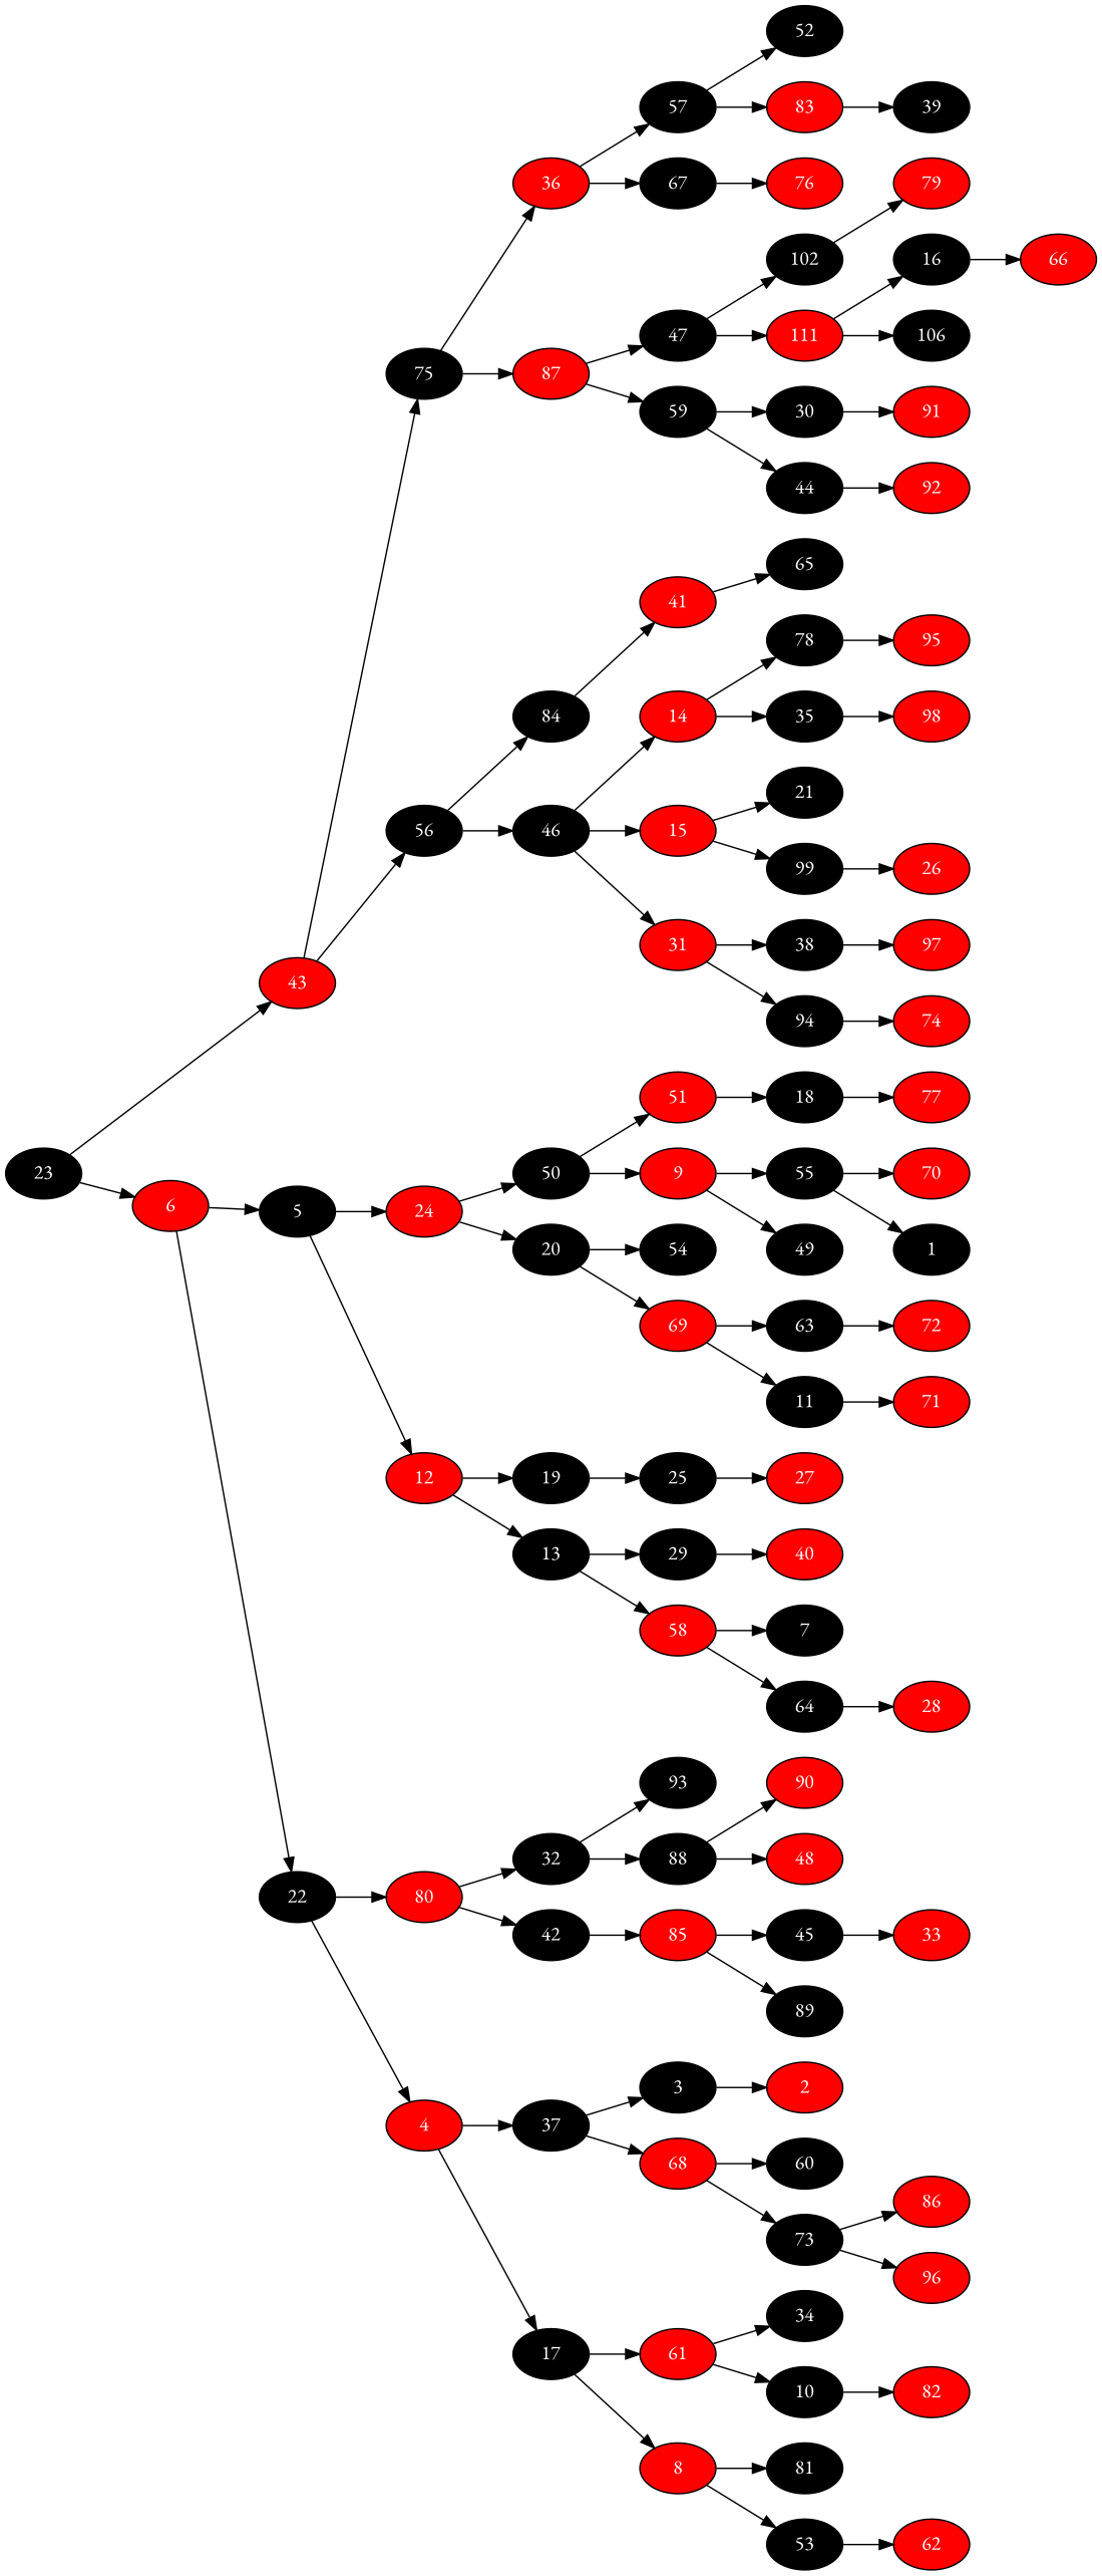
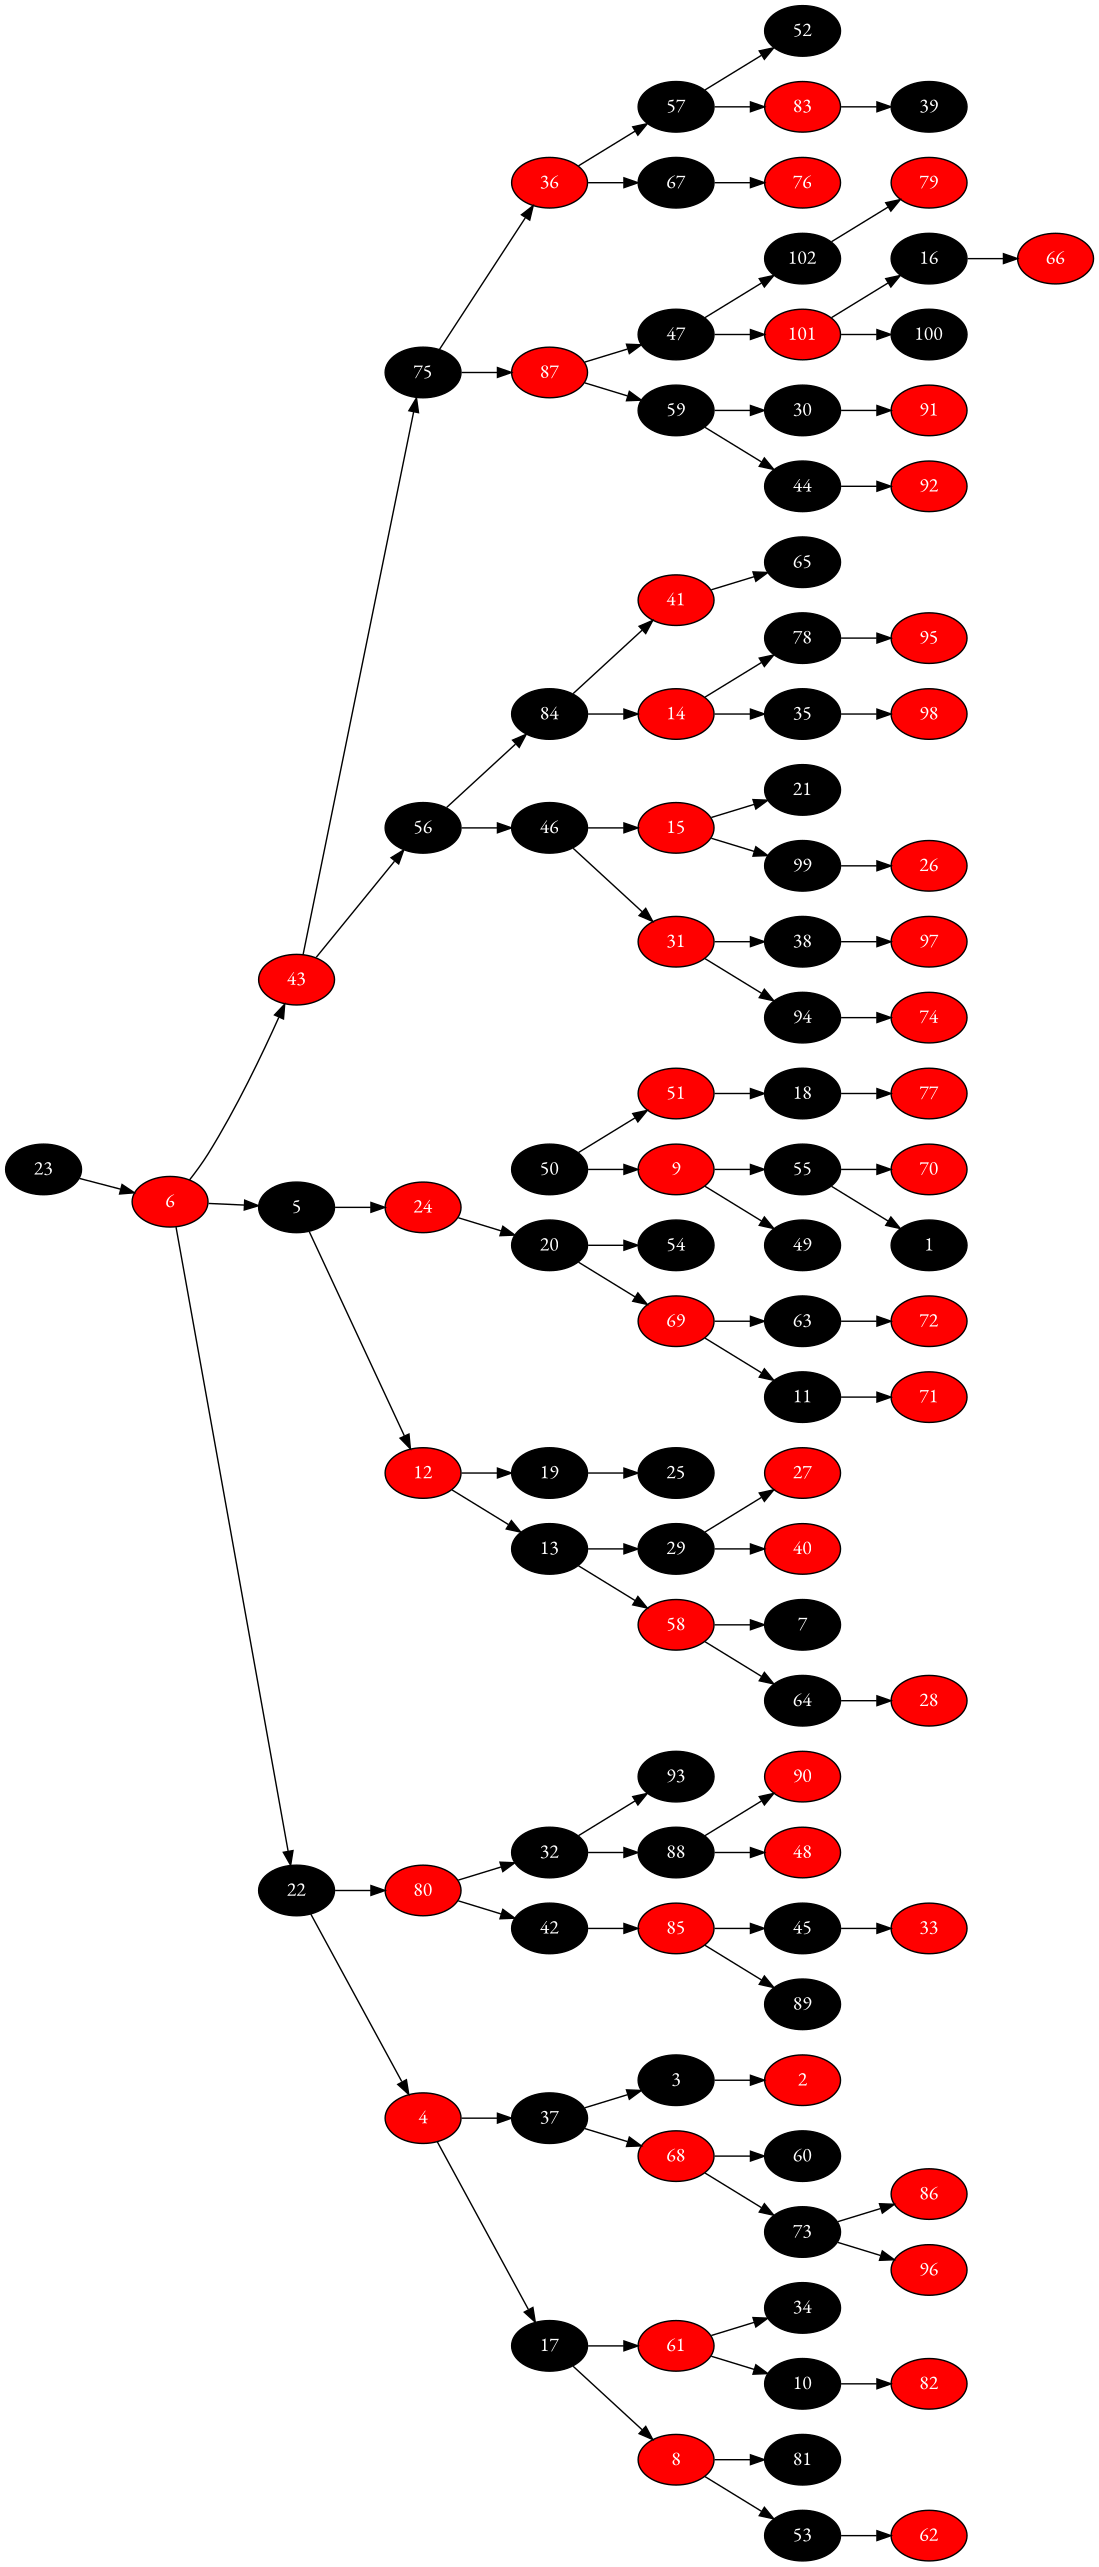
  digraph {
    fontname="EB Garamond"
    rankdir=LR
    node [fillcolor=" black" fontcolor=" white" fontname="EB Garamond" style=filled]
    edge [color=black fontname="EB Garamond"]
    23
    43 [fillcolor=" red"]
    75
    36 [fillcolor=" red"]
    57
    52
    83 [fillcolor=" red"]
    39
    67
    76 [fillcolor=" red"]
    87 [fillcolor=" red"]
    47
    102
    79 [fillcolor=" red"]
-   101 [fillcolor=" red" label=111]
+   101 [fillcolor=" red"]
    16
    66 [fillcolor=" red"]
-   100 [label=106]
+   100
    59
    30
    91 [fillcolor=" red"]
    44
    92 [fillcolor=" red"]
    56
    84
    14 [fillcolor=" red"]
    35
    98 [fillcolor=" red"]
    78
    95 [fillcolor=" red"]
    41 [fillcolor=" red"]
    65
    46
    15 [fillcolor=" red"]
    21
    99
    26 [fillcolor=" red"]
    31 [fillcolor=" red"]
    38
    97 [fillcolor=" red"]
    94
    74 [fillcolor=" red"]
    6 [fillcolor=" red"]
    22
    80 [fillcolor=" red"]
    32
    88
    48 [fillcolor=" red"]
    90 [fillcolor=" red"]
    93
    42
    85 [fillcolor=" red"]
    89
    45
    33 [fillcolor=" red"]
    4 [fillcolor=" red"]
    37
    68 [fillcolor=" red"]
    60
    73
    86 [fillcolor=" red"]
    96 [fillcolor=" red"]
    3
    2 [fillcolor=" red"]
    17
    8 [fillcolor=" red"]
    53
    62 [fillcolor=" red"]
    81
    61 [fillcolor=" red"]
    10
    82 [fillcolor=" red"]
    34
    5
    24 [fillcolor=" red"]
    50
    51 [fillcolor=" red"]
    18
    77 [fillcolor=" red"]
    9 [fillcolor=" red"]
    55
    70 [fillcolor=" red"]
    1 [fillcolor=black]
    49
    20
    54
    69 [fillcolor=" red"]
    63
    72 [fillcolor=" red"]
    11
    71 [fillcolor=" red"]
    12 [fillcolor=" red"]
    19
    25
    27 [fillcolor=" red"]
    13
    29
    40 [fillcolor=" red"]
    58 [fillcolor=" red"]
    7
    64
    28 [fillcolor=" red"]
    subgraph sub_1 {
      23
      43
      75
      36
      57
      52
      83
      39
      67
      76
      87
      47
      102
      79
      101
      16
      66
      100
      59
      30
      91
      44
      92
      56
      84
      14
      35
      98
      78
      95
      41
      65
      46
      15
      21
      99
      26
      31
      38
      97
      94
      74
      6
      22
      80
      32
      88
      48
      90
      93
      42
      85
      89
      45
      33
      4
      37
      68
      60
      73
      86
      96
      3
      2
      17
      8
      53
      62
      81
      61
      10
      82
      34
      5
      24
      50
      51
      18
      77
      9
      55
      70
      1
      49
      20
      54
      69
      63
      72
      11
      71
      12
      19
      25
      27
      13
      29
      40
      58
      7
      64
      28
    }
-   23 -> 43
+   6 -> 43
    23 -> 6
    43 -> 75
    43 -> 56
    75 -> 36
    75 -> 87
    36 -> 57
    36 -> 67
    57 -> 52
    57 -> 83
    83 -> 39
    67 -> 76
    87 -> 47
    87 -> 59
    47 -> 102
    47 -> 101
    102 -> 79
    101 -> 16
    101 -> 100
    16 -> 66
    59 -> 30
    59 -> 44
    30 -> 91
    44 -> 92
    56 -> 84
    56 -> 46
-   46 -> 14
+   84 -> 14
    84 -> 41
    14 -> 35
    14 -> 78
    35 -> 98
    78 -> 95
    41 -> 65
    46 -> 15
    46 -> 31
    15 -> 21
    15 -> 99
    99 -> 26
    31 -> 38
    31 -> 94
    38 -> 97
    94 -> 74
    6 -> 22
    6 -> 5
    22 -> 80
    22 -> 4
    80 -> 32
    80 -> 42
    32 -> 88
    32 -> 93
    88 -> 48
    88 -> 90
    42 -> 85
    85 -> 89
    85 -> 45
    45 -> 33
    4 -> 37
    4 -> 17
    37 -> 68
    37 -> 3
    68 -> 60
    68 -> 73
    73 -> 86
    73 -> 96
    3 -> 2
    17 -> 8
    17 -> 61
    8 -> 53
    8 -> 81
    53 -> 62
    61 -> 10
    61 -> 34
    10 -> 82
    5 -> 24
    5 -> 12
-   24 -> 50
    24 -> 20
    50 -> 51
    50 -> 9
    51 -> 18
    18 -> 77
    9 -> 55
    9 -> 49
    55 -> 70
    55 -> 1
    20 -> 54
    20 -> 69
    69 -> 63
    69 -> 11
    63 -> 72
    11 -> 71
    12 -> 19
    12 -> 13
    19 -> 25
-   25 -> 27
+   29 -> 27
    13 -> 29
    13 -> 58
    29 -> 40
    58 -> 7
    58 -> 64
    64 -> 28
  }
